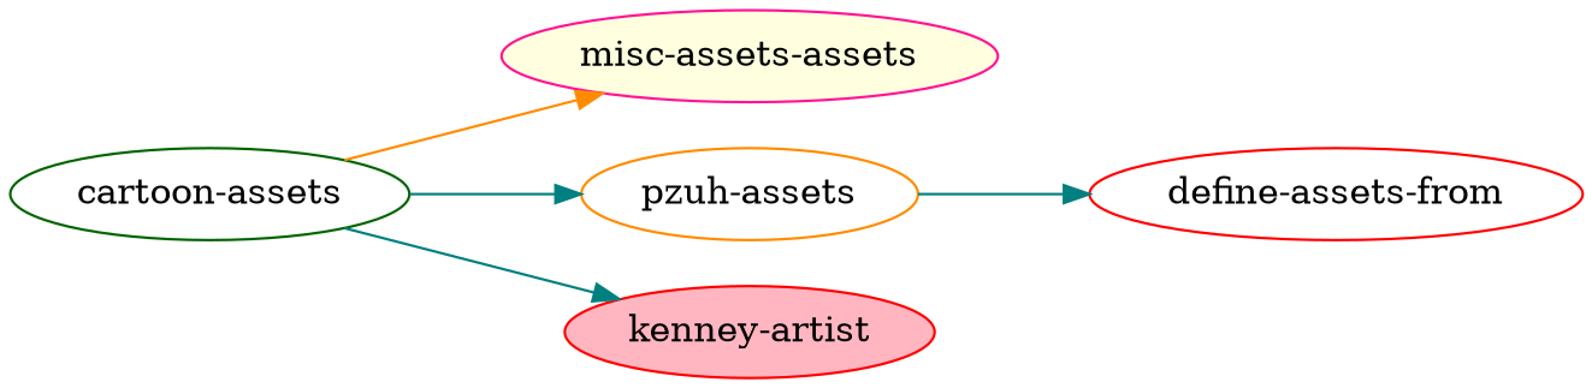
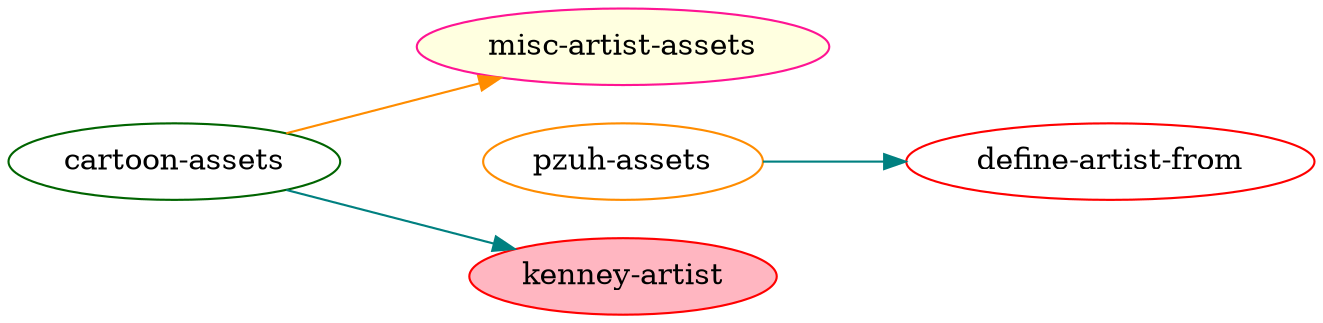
  digraph {
    rankdir=LR
    node [color=red fillcolor=white style=filled]
    edge [color=teal]
-   n1 [label="define-assets-from"]
-   n2 [color=deeppink fillcolor=lightyellow label="misc-assets-assets"]
+   n1 [label="define-artist-from"]
+   n2 [color=deeppink fillcolor=lightyellow label="misc-artist-assets"]
    n3 [color=darkorange label="pzuh-assets"]
    n4 [color=darkgreen label="cartoon-assets"]
    n5 [fillcolor=lightpink label="kenney-artist"]
    subgraph sub_1 {
    }
    subgraph sub_2 {
      n1
      n2
      n3
      n4
      n5
    }
    n3 -> n1
    n4 -> n2 [color=darkorange]
-   n4 -> n3
    n4 -> n5
  }
